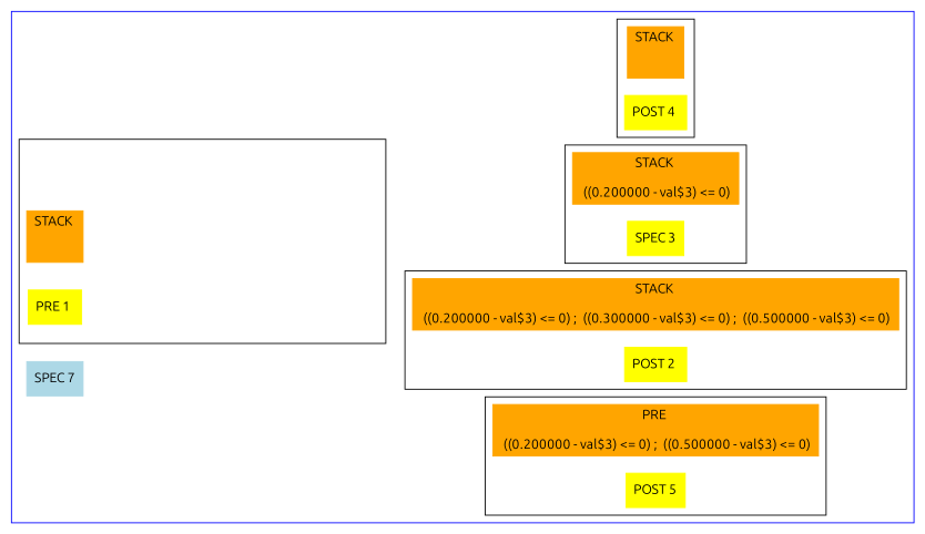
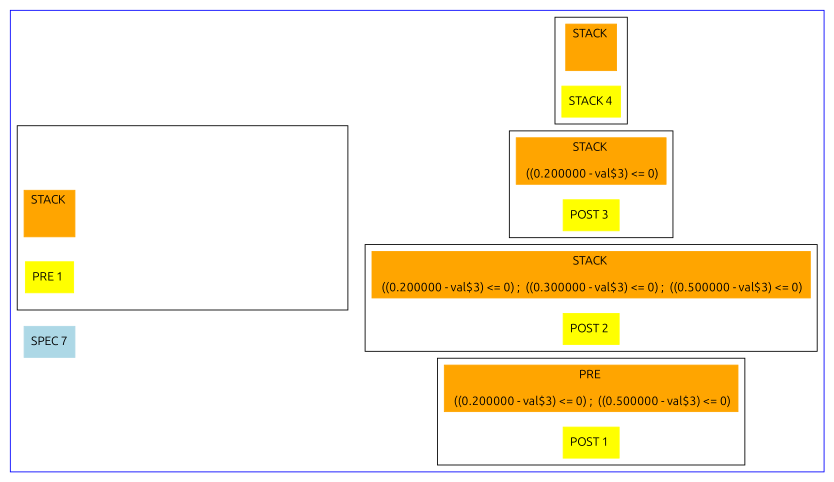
  digraph {
    compound=true
    fontname=Ubuntu
    rankdir=LR
    node [fontname=Ubuntu shape=box style=invis]
    edge [fontname=Ubuntu style=invis]
    n1 [color=orange label="STACK \n\n " style=filled]
    inv_11
    inv_12
    inv_13
    inv_14
    inv_111
    inv_1111
    inv_122
    inv_1222
    inv_133
    inv_1333
    inv_144
    inv_1444
    n14 [color=yellow label="PRE 1 " style=filled]
    n15 [color=orange label="PRE \n\n ((0.200000 - val$3) <= 0) ;  ((0.500000 - val$3) <= 0)" style=filled]
-   n16 [color=yellow label="POST 5" style=filled]
+   n16 [color=yellow label="POST 1 " style=filled]
    n17 [color=orange label="STACK \n\n ((0.200000 - val$3) <= 0) ;  ((0.300000 - val$3) <= 0) ;  ((0.500000 - val$3) <= 0)" style=filled]
    n18 [color=yellow label="POST 2 " style=filled]
    n19 [color=orange label="STACK \n\n ((0.200000 - val$3) <= 0)" style=filled]
-   n20 [color=yellow label="SPEC 3" style=filled]
+   n20 [color=yellow label="POST 3 " style=filled]
    n21 [color=orange label="STACK \n\n " style=filled]
-   n22 [color=yellow label="POST 4 " style=filled]
+   n22 [color=yellow label="STACK 4" style=filled]
    n23 [color=lightblue label="SPEC 7" style=filled]
    subgraph cluster_1 {
      color=blue
      n23
      subgraph cluster_2 {
        color=black
        n14
        subgraph sub_3 {
          color=black
          n1
          inv_11
          inv_12
          inv_13
          inv_14
          inv_111
          inv_1111
          inv_122
          inv_1222
          inv_133
          inv_1333
          inv_144
          inv_1444
        }
      }
      subgraph cluster_4 {
        color=black
        n16
        subgraph sub_5 {
          color=black
          n15
        }
      }
      subgraph cluster_6 {
        color=black
        n18
        subgraph sub_7 {
          color=black
          n17
        }
      }
      subgraph cluster_8 {
        color=black
        n20
        subgraph sub_9 {
          color=black
          n19
        }
      }
      subgraph cluster_10 {
        color=black
        n22
        subgraph sub_11 {
          color=black
          n21
        }
      }
    }
    n1 -> inv_11
    n1 -> inv_12
    n1 -> inv_13
    n1 -> inv_14
    inv_11 -> inv_111
    inv_12 -> inv_122
    inv_13 -> inv_133
    inv_14 -> inv_144
    inv_111 -> inv_1111
    inv_1111 -> n15
    inv_1111 -> n17
    inv_1111 -> n19
    inv_1111 -> n21
    inv_122 -> inv_1222
    inv_1222 -> n15
    inv_1222 -> n17
    inv_1222 -> n19
    inv_1222 -> n21
    inv_133 -> inv_1333
    inv_1333 -> n15
    inv_1333 -> n17
    inv_1333 -> n19
    inv_1333 -> n21
    inv_144 -> inv_1444
    inv_1444 -> n15
    inv_1444 -> n17
    inv_1444 -> n19
    inv_1444 -> n21
  }
